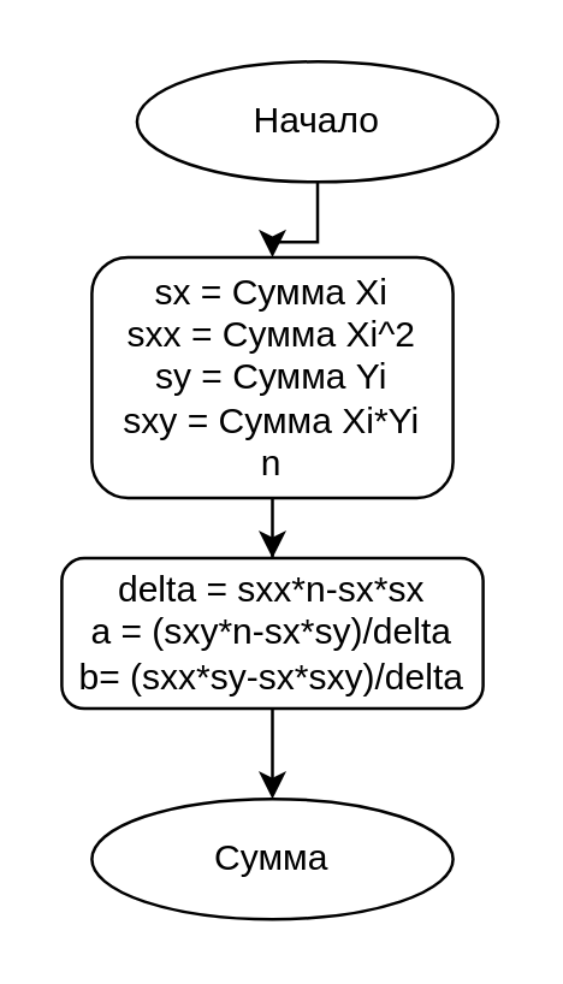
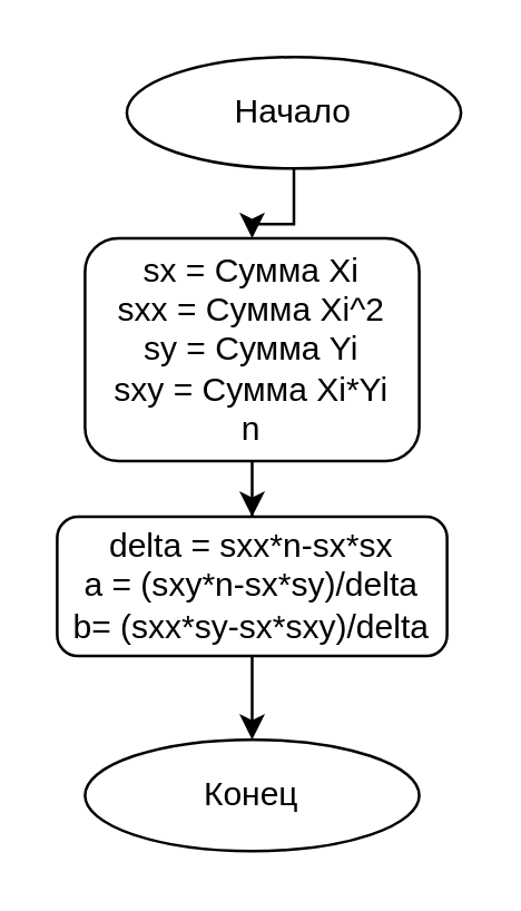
  <mxCell id="0" />
  <mxCell id="1" parent="0" />
  <mxCell id="2" style="edgeStyle=orthogonalEdgeStyle;rounded=0;orthogonalLoop=1;jettySize=auto;html=1;" edge="1" parent="1" source="3" target="7"><mxGeometry relative="1" as="geometry" /></mxCell>
  <mxCell id="3" value="sx = Сумма Xi&lt;div&gt;sxx =&amp;nbsp;&lt;span style=&quot;background-color: initial;&quot;&gt;Сумма Xi^2&lt;/span&gt;&lt;/div&gt;&lt;div&gt;sy = Сумма Yi&lt;span style=&quot;background-color: initial;&quot;&gt;&lt;br&gt;&lt;/span&gt;&lt;/div&gt;&lt;div&gt;sxy =&amp;nbsp;&lt;span style=&quot;background-color: initial;&quot;&gt;Сумма Xi*Yi&lt;/span&gt;&lt;/div&gt;&lt;div&gt;&lt;span style=&quot;background-color: initial;&quot;&gt;n&lt;/span&gt;&lt;/div&gt;" style="rounded=1;whiteSpace=wrap;html=1;fontSize=12;glass=0;strokeWidth=1;shadow=0;" parent="1" vertex="1"><mxGeometry x="30" y="85" width="120" height="80" as="geometry" /></mxCell>
  <mxCell id="4" style="edgeStyle=orthogonalEdgeStyle;rounded=0;orthogonalLoop=1;jettySize=auto;html=1;entryX=0.5;entryY=0;entryDx=0;entryDy=0;" edge="1" parent="1" source="5" target="3"><mxGeometry relative="1" as="geometry" /></mxCell>
  <mxCell id="5" value="Начало" style="ellipse;whiteSpace=wrap;html=1;" vertex="1" parent="1"><mxGeometry x="45" y="20" width="120" height="40" as="geometry" /></mxCell>
  <mxCell id="6" style="edgeStyle=orthogonalEdgeStyle;rounded=0;orthogonalLoop=1;jettySize=auto;html=1;" edge="1" parent="1" source="7" target="8"><mxGeometry relative="1" as="geometry" /></mxCell>
  <mxCell id="7" value="delta = sxx*n-sx*sx&lt;div&gt;a = (sxy*n-sx*sy)/delta&lt;/div&gt;&lt;div&gt;b= (sxx*sy-sx*sxy)/delta&lt;/div&gt;" style="rounded=1;whiteSpace=wrap;html=1;fontSize=12;glass=0;strokeWidth=1;shadow=0;" vertex="1" parent="1"><mxGeometry x="20" y="185" width="140" height="50" as="geometry" /></mxCell>
- <mxCell id="8" value="Сумма" style="ellipse;whiteSpace=wrap;html=1;" vertex="1" parent="1"><mxGeometry x="30" y="265" width="120" height="40" as="geometry" /></mxCell>
+ <mxCell id="8" value="Конец" style="ellipse;whiteSpace=wrap;html=1;" vertex="1" parent="1"><mxGeometry x="30" y="265" width="120" height="40" as="geometry" /></mxCell>
